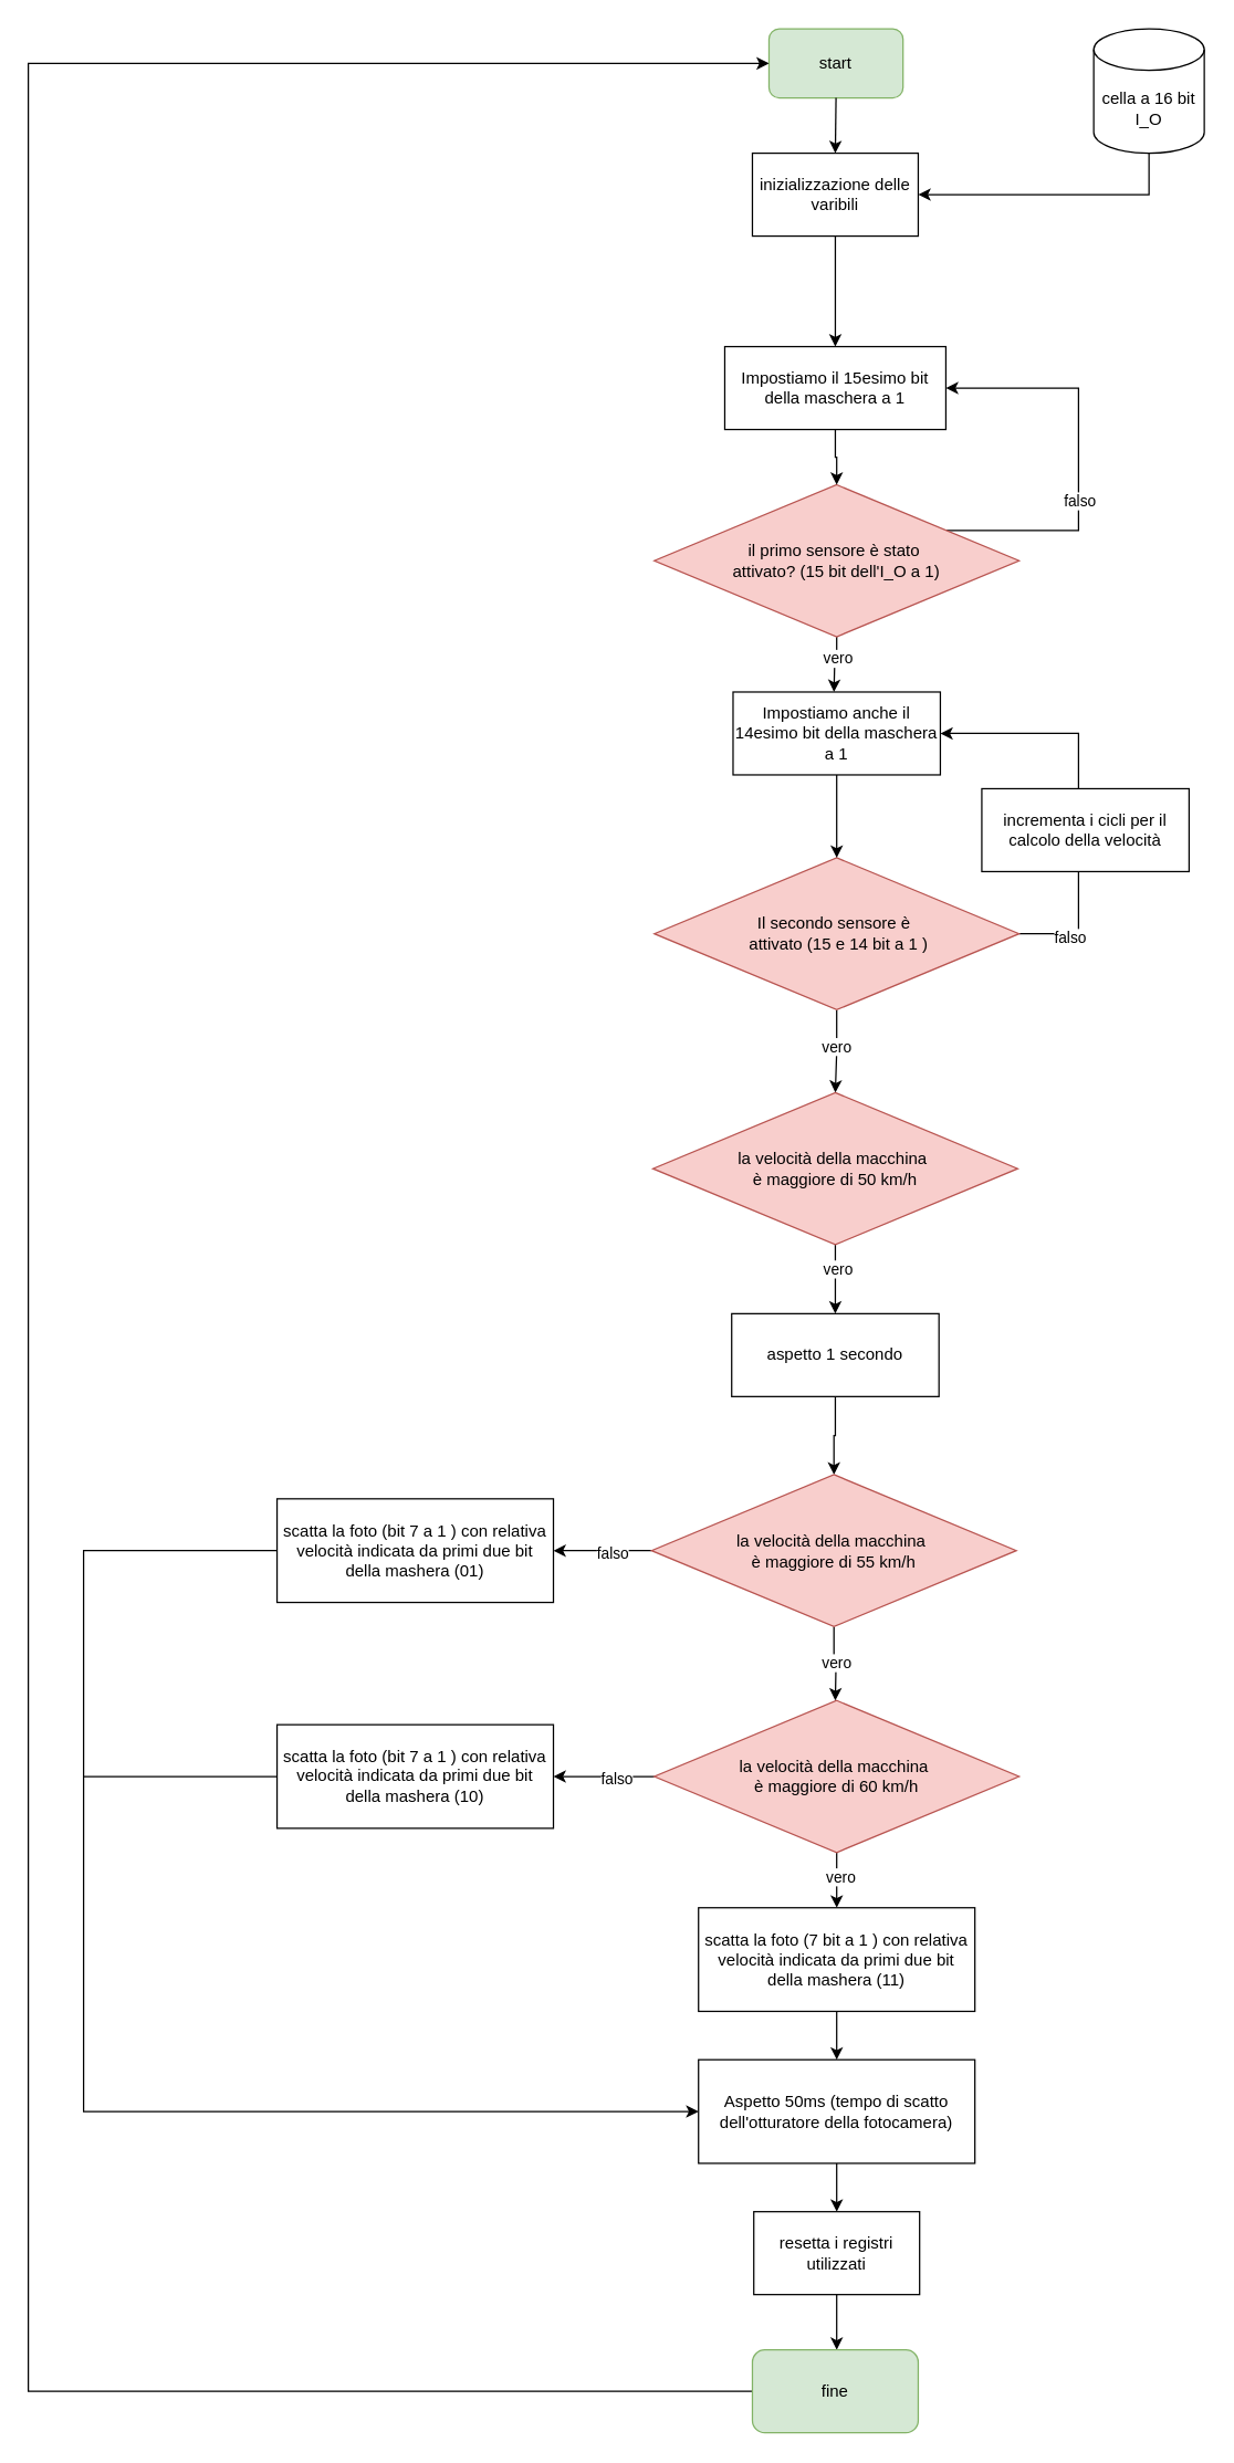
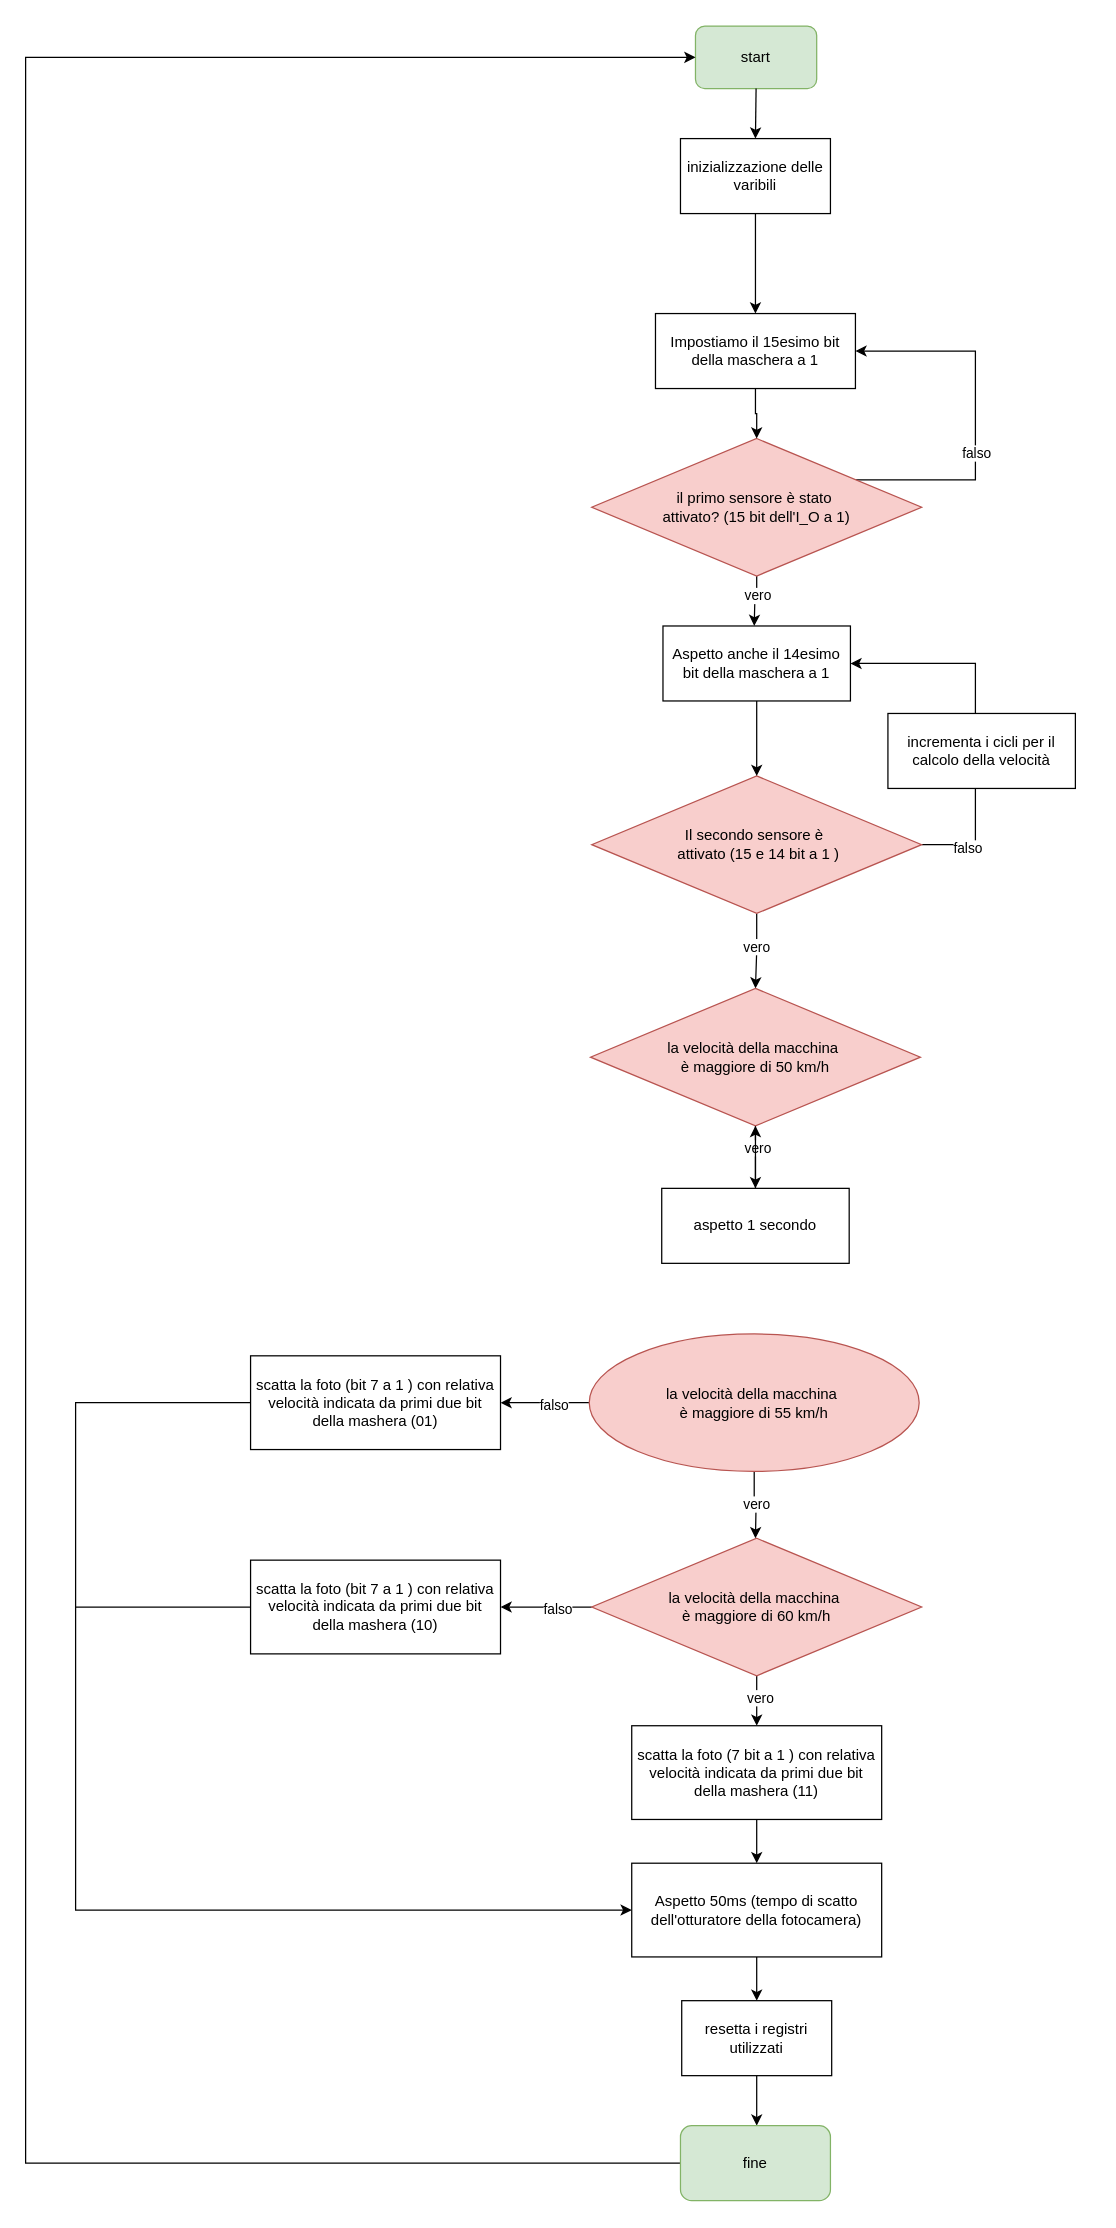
  <mxCell id="0" />
  <mxCell id="1" parent="0" />
- <mxCell id="2" value="&lt;div&gt;cella a 16 bit&lt;/div&gt;&lt;div&gt;I_O&lt;br&gt;&lt;/div&gt;" style="shape=cylinder3;whiteSpace=wrap;html=1;boundedLbl=1;backgroundOutline=1;size=15;" parent="1" vertex="1"><mxGeometry x="791" y="20" width="80" height="90" as="geometry" /></mxCell>
- <mxCell id="3" value="" style="endArrow=classic;html=1;rounded=0;exitX=0.5;exitY=1;exitDx=0;exitDy=0;exitPerimeter=0;entryX=1;entryY=0.5;entryDx=0;entryDy=0;" parent="1" source="2" target="7" edge="1"><mxGeometry width="50" height="50" relative="1" as="geometry"><mxPoint x="561" y="200" as="sourcePoint" /><mxPoint x="667.28" y="204.56" as="targetPoint" /><Array as="points"><mxPoint x="831" y="140" /></Array></mxGeometry></mxCell>
  <mxCell id="4" value="&lt;div&gt;start&lt;/div&gt;" style="rounded=1;whiteSpace=wrap;html=1;fillColor=#d5e8d4;strokeColor=#82b366;" parent="1" vertex="1"><mxGeometry x="556" y="20" width="97" height="50" as="geometry" /></mxCell>
  <mxCell id="5" value="" style="endArrow=classic;html=1;rounded=0;exitX=0.5;exitY=1;exitDx=0;exitDy=0;" parent="1" source="4" edge="1"><mxGeometry width="50" height="50" relative="1" as="geometry"><mxPoint x="601" y="140" as="sourcePoint" /><mxPoint x="604" y="110" as="targetPoint" /></mxGeometry></mxCell>
  <mxCell id="6" style="edgeStyle=orthogonalEdgeStyle;rounded=0;orthogonalLoop=1;jettySize=auto;html=1;entryX=0.5;entryY=0;entryDx=0;entryDy=0;" parent="1" source="7" edge="1" target="14"><mxGeometry relative="1" as="geometry"><mxPoint x="603" y="280" as="targetPoint" /></mxGeometry></mxCell>
  <mxCell id="7" value="inizializzazione delle varibili" style="rounded=0;whiteSpace=wrap;html=1;" parent="1" vertex="1"><mxGeometry x="544" y="110" width="120" height="60" as="geometry" /></mxCell>
  <mxCell id="8" style="edgeStyle=orthogonalEdgeStyle;rounded=0;orthogonalLoop=1;jettySize=auto;html=1;entryX=1;entryY=0.5;entryDx=0;entryDy=0;" parent="1" source="12" target="14" edge="1"><mxGeometry relative="1" as="geometry"><Array as="points"><mxPoint x="780" y="383" /><mxPoint x="780" y="280" /></Array></mxGeometry></mxCell>
  <mxCell id="9" value="falso" style="edgeLabel;html=1;align=center;verticalAlign=middle;resizable=0;points=[];" parent="8" vertex="1" connectable="0"><mxGeometry x="-0.205" relative="1" as="geometry"><mxPoint as="offset" /></mxGeometry></mxCell>
  <mxCell id="10" style="edgeStyle=orthogonalEdgeStyle;rounded=0;orthogonalLoop=1;jettySize=auto;html=1;" parent="1" source="12" edge="1"><mxGeometry relative="1" as="geometry"><mxPoint x="603" y="500" as="targetPoint" /></mxGeometry></mxCell>
  <mxCell id="11" value="vero" style="edgeLabel;html=1;align=center;verticalAlign=middle;resizable=0;points=[];" parent="10" vertex="1" connectable="0"><mxGeometry x="-0.266" relative="1" as="geometry"><mxPoint as="offset" /></mxGeometry></mxCell>
  <mxCell id="12" value="&lt;div&gt;il primo sensore è stato&amp;nbsp;&lt;/div&gt;&lt;div&gt;attivato? (15 bit dell'I_O a 1)&lt;/div&gt;" style="rhombus;whiteSpace=wrap;html=1;fillColor=#f8cecc;strokeColor=#b85450;" parent="1" vertex="1"><mxGeometry x="473" y="350" width="264" height="110" as="geometry" /></mxCell>
  <mxCell id="13" style="edgeStyle=orthogonalEdgeStyle;rounded=0;orthogonalLoop=1;jettySize=auto;html=1;" edge="1" parent="1" source="14" target="12"><mxGeometry relative="1" as="geometry" /></mxCell>
  <mxCell id="14" value="Impostiamo il 15esimo bit della maschera a 1" style="rounded=0;whiteSpace=wrap;html=1;" parent="1" vertex="1"><mxGeometry x="524" y="250" width="160" height="60" as="geometry" /></mxCell>
  <mxCell id="15" style="edgeStyle=orthogonalEdgeStyle;rounded=0;orthogonalLoop=1;jettySize=auto;html=1;entryX=1;entryY=0.5;entryDx=0;entryDy=0;" parent="1" source="19" target="21" edge="1"><mxGeometry relative="1" as="geometry"><Array as="points"><mxPoint x="780" y="675" /><mxPoint x="780" y="530" /></Array></mxGeometry></mxCell>
  <mxCell id="16" value="falso" style="edgeLabel;html=1;align=center;verticalAlign=middle;resizable=0;points=[];" parent="15" vertex="1" connectable="0"><mxGeometry x="-0.749" y="-2" relative="1" as="geometry"><mxPoint as="offset" /></mxGeometry></mxCell>
  <mxCell id="17" style="edgeStyle=orthogonalEdgeStyle;rounded=0;orthogonalLoop=1;jettySize=auto;html=1;" parent="1" source="19" edge="1"><mxGeometry relative="1" as="geometry"><mxPoint x="604" y="790" as="targetPoint" /></mxGeometry></mxCell>
  <mxCell id="18" value="vero" style="edgeLabel;html=1;align=center;verticalAlign=middle;resizable=0;points=[];" parent="17" vertex="1" connectable="0"><mxGeometry x="-0.149" y="-1" relative="1" as="geometry"><mxPoint as="offset" /></mxGeometry></mxCell>
  <mxCell id="19" value="&lt;div&gt;Il secondo sensore è&amp;nbsp;&lt;/div&gt;&lt;div&gt;&amp;nbsp;attivato (15 e 14 bit a 1 )&lt;/div&gt;" style="rhombus;whiteSpace=wrap;html=1;fillColor=#f8cecc;strokeColor=#b85450;" parent="1" vertex="1"><mxGeometry x="473" y="620" width="264" height="110" as="geometry" /></mxCell>
  <mxCell id="20" style="edgeStyle=orthogonalEdgeStyle;rounded=0;orthogonalLoop=1;jettySize=auto;html=1;entryX=0.5;entryY=0;entryDx=0;entryDy=0;" parent="1" source="21" target="19" edge="1"><mxGeometry relative="1" as="geometry" /></mxCell>
- <mxCell id="21" value="&lt;div&gt;Impostiamo anche il 14esimo bit della maschera a 1&lt;br&gt;&lt;/div&gt;" style="rounded=0;whiteSpace=wrap;html=1;" parent="1" vertex="1"><mxGeometry x="530" y="500" width="150" height="60" as="geometry" /></mxCell>
+ <mxCell id="21" value="&lt;div&gt;Aspetto anche il 14esimo bit della maschera a 1&lt;br&gt;&lt;/div&gt;" style="rounded=0;whiteSpace=wrap;html=1;" parent="1" vertex="1"><mxGeometry x="530" y="500" width="150" height="60" as="geometry" /></mxCell>
  <mxCell id="22" value="incrementa i cicli per il calcolo della velocità" style="rounded=0;whiteSpace=wrap;html=1;" parent="1" vertex="1"><mxGeometry x="710" y="570" width="150" height="60" as="geometry" /></mxCell>
  <mxCell id="23" style="edgeStyle=orthogonalEdgeStyle;rounded=0;orthogonalLoop=1;jettySize=auto;html=1;" parent="1" source="25" edge="1"><mxGeometry relative="1" as="geometry"><mxPoint x="604" y="950" as="targetPoint" /></mxGeometry></mxCell>
  <mxCell id="24" value="vero" style="edgeLabel;html=1;align=center;verticalAlign=middle;resizable=0;points=[];" parent="23" vertex="1" connectable="0"><mxGeometry x="-0.342" y="1" relative="1" as="geometry"><mxPoint as="offset" /></mxGeometry></mxCell>
  <mxCell id="25" value="&lt;div&gt;la velocità della macchina&amp;nbsp;&lt;/div&gt;&lt;div&gt;è maggiore di 50 km/h&lt;br&gt;&lt;/div&gt;" style="rhombus;whiteSpace=wrap;html=1;fillColor=#f8cecc;strokeColor=#b85450;" parent="1" vertex="1"><mxGeometry x="472" y="790" width="264" height="110" as="geometry" /></mxCell>
- <mxCell id="26" style="edgeStyle=orthogonalEdgeStyle;rounded=0;orthogonalLoop=1;jettySize=auto;html=1;entryX=0.5;entryY=0;entryDx=0;entryDy=0;" parent="1" source="27" target="31" edge="1"><mxGeometry relative="1" as="geometry"><mxPoint x="604" y="1060" as="targetPoint" /></mxGeometry></mxCell>
+ <mxCell id="26" style="edgeStyle=orthogonalEdgeStyle;rounded=0;orthogonalLoop=1;jettySize=auto;html=1;" parent="1" source="27" target="25" edge="1"><mxGeometry relative="1" as="geometry"><mxPoint x="604" y="1060" as="targetPoint" /></mxGeometry></mxCell>
  <mxCell id="27" value="aspetto 1 secondo" style="rounded=0;whiteSpace=wrap;html=1;" parent="1" vertex="1"><mxGeometry x="529" y="950" width="150" height="60" as="geometry" /></mxCell>
  <mxCell id="28" value="vero" style="edgeStyle=orthogonalEdgeStyle;rounded=0;orthogonalLoop=1;jettySize=auto;html=1;" parent="1" source="31" edge="1"><mxGeometry relative="1" as="geometry"><mxPoint x="604" y="1230" as="targetPoint" /></mxGeometry></mxCell>
  <mxCell id="29" style="edgeStyle=orthogonalEdgeStyle;rounded=0;orthogonalLoop=1;jettySize=auto;html=1;exitX=0;exitY=0.5;exitDx=0;exitDy=0;entryX=1;entryY=0.5;entryDx=0;entryDy=0;" parent="1" source="31" target="33" edge="1"><mxGeometry relative="1" as="geometry"><mxPoint x="420" y="1114.87" as="targetPoint" /></mxGeometry></mxCell>
  <mxCell id="30" value="falso" style="edgeLabel;html=1;align=center;verticalAlign=middle;resizable=0;points=[];" parent="29" vertex="1" connectable="0"><mxGeometry x="-0.144" y="2" relative="1" as="geometry"><mxPoint x="1" as="offset" /></mxGeometry></mxCell>
- <mxCell id="31" value="&lt;div&gt;la velocità della macchina&amp;nbsp;&lt;/div&gt;&lt;div&gt;è maggiore di 55 km/h&lt;br&gt;&lt;/div&gt;" style="rhombus;whiteSpace=wrap;html=1;fillColor=#f8cecc;strokeColor=#b85450;" parent="1" vertex="1"><mxGeometry x="471" y="1066.5" width="264" height="110" as="geometry" /></mxCell>
+ <mxCell id="31" value="&lt;div&gt;la velocità della macchina&amp;nbsp;&lt;/div&gt;&lt;div&gt;è maggiore di 55 km/h&lt;br&gt;&lt;/div&gt;" style="ellipse;whiteSpace=wrap;html=1;fillColor=#f8cecc;strokeColor=#b85450;" parent="1" vertex="1"><mxGeometry x="471" y="1066.5" width="264" height="110" as="geometry" /></mxCell>
  <mxCell id="32" style="edgeStyle=orthogonalEdgeStyle;rounded=0;orthogonalLoop=1;jettySize=auto;html=1;entryX=0;entryY=0.5;entryDx=0;entryDy=0;" parent="1" source="33" target="43" edge="1"><mxGeometry relative="1" as="geometry"><Array as="points"><mxPoint x="60" y="1122" /><mxPoint x="60" y="1528" /></Array></mxGeometry></mxCell>
  <mxCell id="33" value="&lt;div&gt;scatta la foto (&lt;span style=&quot;background-color: initial;&quot;&gt;bit&lt;/span&gt;&lt;span style=&quot;background-color: initial;&quot;&gt;&amp;nbsp;&lt;/span&gt;&lt;span style=&quot;background-color: initial;&quot;&gt;7 a 1 ) con relativa velocità indicata da primi due bit della mashera (01)&lt;/span&gt;&lt;/div&gt;" style="rounded=0;whiteSpace=wrap;html=1;" parent="1" vertex="1"><mxGeometry x="200" y="1084" width="200" height="75" as="geometry" /></mxCell>
  <mxCell id="34" style="edgeStyle=orthogonalEdgeStyle;rounded=0;orthogonalLoop=1;jettySize=auto;html=1;entryX=1;entryY=0.5;entryDx=0;entryDy=0;" parent="1" source="38" target="39" edge="1"><mxGeometry relative="1" as="geometry" /></mxCell>
  <mxCell id="35" value="falso" style="edgeLabel;html=1;align=center;verticalAlign=middle;resizable=0;points=[];" parent="34" vertex="1" connectable="0"><mxGeometry x="-0.241" y="1" relative="1" as="geometry"><mxPoint as="offset" /></mxGeometry></mxCell>
  <mxCell id="36" style="edgeStyle=orthogonalEdgeStyle;rounded=0;orthogonalLoop=1;jettySize=auto;html=1;" parent="1" source="38" edge="1"><mxGeometry relative="1" as="geometry"><mxPoint x="605" y="1380" as="targetPoint" /></mxGeometry></mxCell>
  <mxCell id="37" value="vero" style="edgeLabel;html=1;align=center;verticalAlign=middle;resizable=0;points=[];" parent="36" vertex="1" connectable="0"><mxGeometry x="-0.18" y="2" relative="1" as="geometry"><mxPoint as="offset" /></mxGeometry></mxCell>
  <mxCell id="38" value="&lt;div&gt;la velocità della macchina&amp;nbsp;&lt;/div&gt;&lt;div&gt;è maggiore di 60 km/h&lt;br&gt;&lt;/div&gt;" style="rhombus;whiteSpace=wrap;html=1;fillColor=#f8cecc;strokeColor=#b85450;" parent="1" vertex="1"><mxGeometry x="473" y="1230" width="264" height="110" as="geometry" /></mxCell>
  <mxCell id="39" value="&lt;div&gt;scatta la foto (&lt;span style=&quot;background-color: initial;&quot;&gt;bit&lt;/span&gt;&lt;span style=&quot;background-color: initial;&quot;&gt;&amp;nbsp;&lt;/span&gt;&lt;span style=&quot;background-color: initial;&quot;&gt;7 a 1 )&lt;/span&gt;&amp;nbsp;con relativa velocità indicata da primi due bit della mashera (10)&lt;br&gt;&lt;/div&gt;" style="rounded=0;whiteSpace=wrap;html=1;" parent="1" vertex="1"><mxGeometry x="200" y="1247.5" width="200" height="75" as="geometry" /></mxCell>
  <mxCell id="40" style="edgeStyle=orthogonalEdgeStyle;rounded=0;orthogonalLoop=1;jettySize=auto;html=1;" parent="1" source="41" edge="1"><mxGeometry relative="1" as="geometry"><mxPoint x="605" y="1490" as="targetPoint" /></mxGeometry></mxCell>
  <mxCell id="41" value="&lt;div&gt;scatta la foto (7 bit a 1 ) con relativa velocità indicata da primi due bit della mashera (11)&lt;br&gt;&lt;/div&gt;" style="rounded=0;whiteSpace=wrap;html=1;" parent="1" vertex="1"><mxGeometry x="505" y="1380" width="200" height="75" as="geometry" /></mxCell>
  <mxCell id="42" style="edgeStyle=orthogonalEdgeStyle;rounded=0;orthogonalLoop=1;jettySize=auto;html=1;" parent="1" source="43" edge="1"><mxGeometry relative="1" as="geometry"><mxPoint x="605" y="1600" as="targetPoint" /></mxGeometry></mxCell>
  <mxCell id="43" value="&lt;div&gt;Aspetto 50ms (tempo di scatto dell'otturatore della fotocamera)&lt;/div&gt;" style="rounded=0;whiteSpace=wrap;html=1;" parent="1" vertex="1"><mxGeometry x="505" y="1490" width="200" height="75" as="geometry" /></mxCell>
  <mxCell id="44" value="" style="endArrow=none;html=1;rounded=0;entryX=0;entryY=0.5;entryDx=0;entryDy=0;" parent="1" target="39" edge="1"><mxGeometry width="50" height="50" relative="1" as="geometry"><mxPoint x="60" y="1285" as="sourcePoint" /><mxPoint x="420" y="1410" as="targetPoint" /></mxGeometry></mxCell>
  <mxCell id="45" style="edgeStyle=orthogonalEdgeStyle;rounded=0;orthogonalLoop=1;jettySize=auto;html=1;" parent="1" source="46" edge="1"><mxGeometry relative="1" as="geometry"><mxPoint x="605" y="1700" as="targetPoint" /></mxGeometry></mxCell>
  <mxCell id="46" value="resetta i registri utilizzati" style="rounded=0;whiteSpace=wrap;html=1;" parent="1" vertex="1"><mxGeometry x="545" y="1600" width="120" height="60" as="geometry" /></mxCell>
  <mxCell id="47" style="edgeStyle=orthogonalEdgeStyle;rounded=0;orthogonalLoop=1;jettySize=auto;html=1;entryX=0;entryY=0.5;entryDx=0;entryDy=0;" edge="1" parent="1" source="48" target="4"><mxGeometry relative="1" as="geometry"><Array as="points"><mxPoint x="20" y="1730" /><mxPoint x="20" y="45" /></Array></mxGeometry></mxCell>
  <mxCell id="48" value="&lt;div&gt;fine&lt;/div&gt;" style="rounded=1;whiteSpace=wrap;html=1;fillColor=#d5e8d4;strokeColor=#82b366;" parent="1" vertex="1"><mxGeometry x="544" y="1700" width="120" height="60" as="geometry" /></mxCell>
